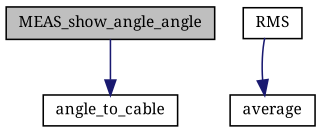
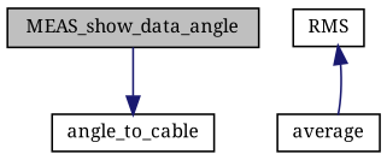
  digraph {
    fontname="Noto Serif"
    rankdir=TB
    node [color=black fillcolor=white fontname="Noto Serif" fontsize=10 shape=record style=filled]
    edge [color=midnightblue fontname="Noto Serif" fontsize=10 labelfontname=Helvetica labelfontsize=10 style=solid]
-   n1 [fillcolor=grey75 fontcolor=black height=0.2 label=MEAS_show_angle_angle width=0.4]
+   n1 [fillcolor=grey75 fontcolor=black height=0.2 label=MEAS_show_data_angle width=0.4]
    n2 [height=0.2 label=angle_to_cable width=0.4]
    n3 [height=0.2 label=RMS width=0.4]
    n4 [height=0.2 label=average width=0.4]
    n1 -> n2
-   n3 -> n4
+   n4 -> n3
  }
